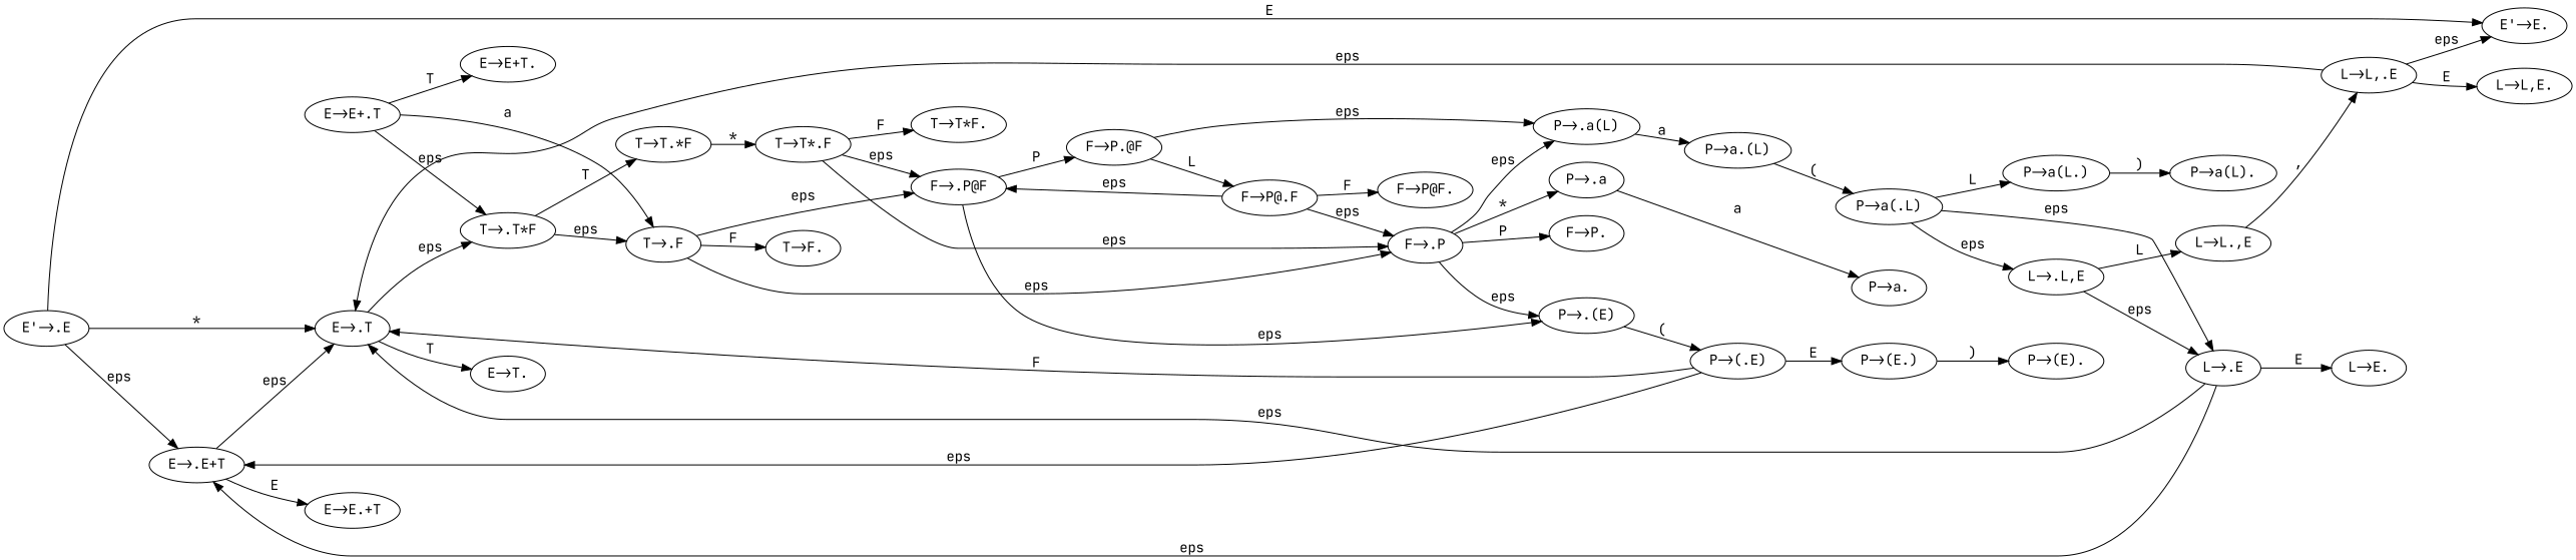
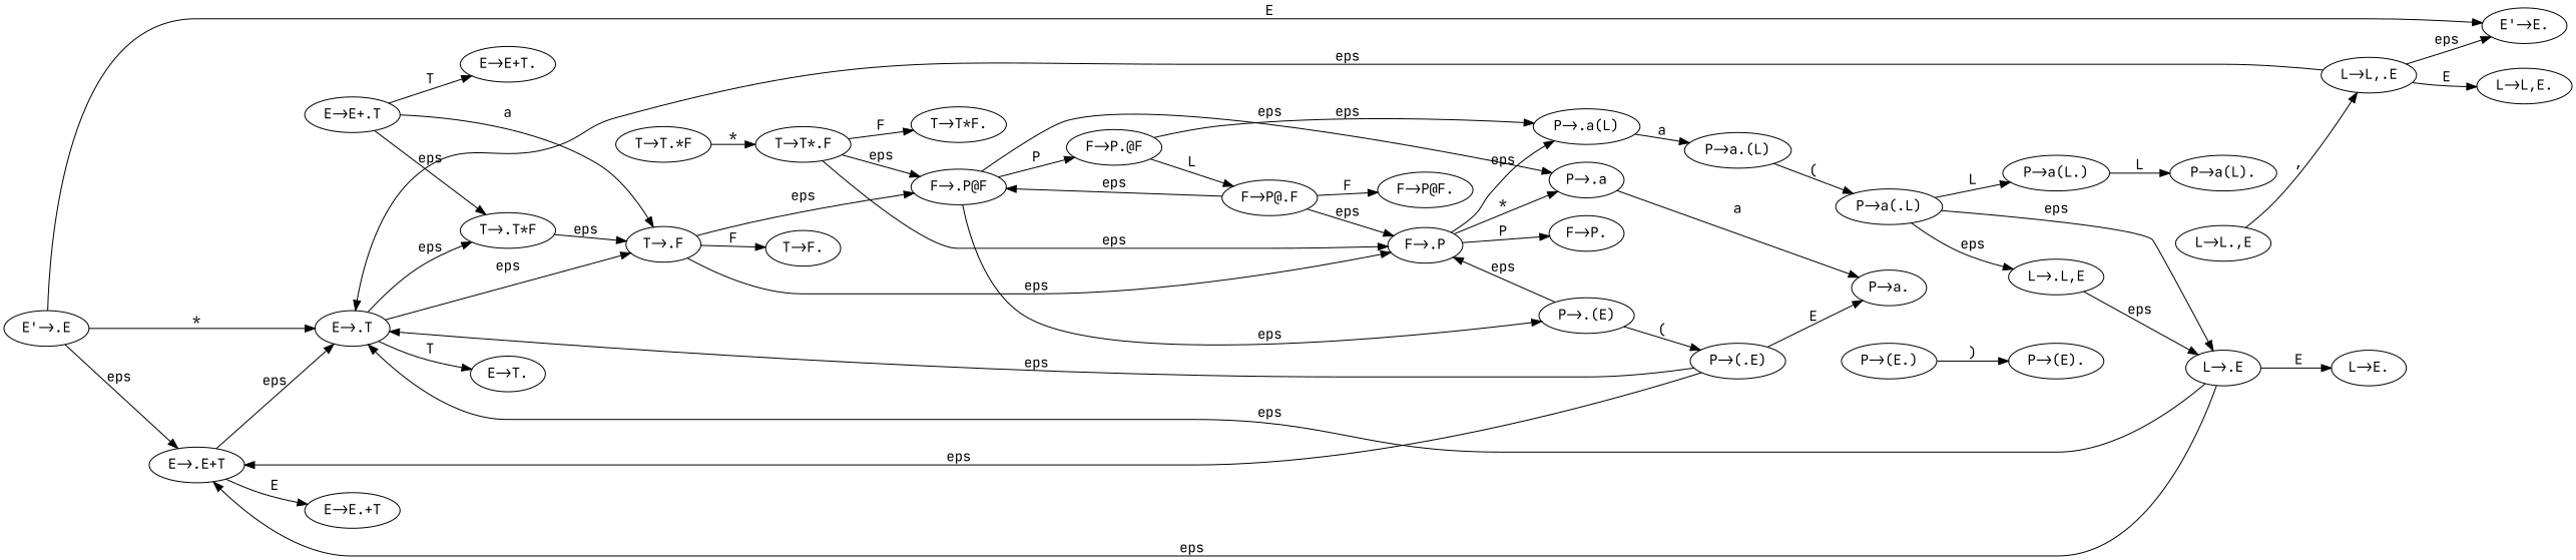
  digraph {
    fontname="JetBrains Mono"
    rankdir=LR
    node [fontname="JetBrains Mono"]
    edge [fontname="JetBrains Mono"]
    "E'->.E"
    "E'->E."
    "E->.E+T"
    "E->.T"
    "E->E.+T"
    "E->T."
    "T->.T*F"
    "T->.F"
    "T->T.*F"
    "T->F."
    "F->.P@F"
    "F->.P"
    "E->E+.T"
    "E->E+T."
    "T->T*.F"
    "F->P.@F"
    "P->.(E)"
    "P->.a"
    "P->.a(L)"
    "F->P."
    "T->T*F."
    "F->P@.F"
    "P->(.E)"
    "P->a."
    "P->a.(L)"
    "F->P@F."
    "P->(E.)"
    "P->a(.L)"
    "P->(E)."
    "P->a(L.)"
    "L->.L,E"
    "L->.E"
    "P->a(L)."
    "L->L.,E"
    "L->E."
    "L->L,.E"
    "L->L,E."
    "E'->.E" -> "E'->E." [label=E]
    "E'->.E" -> "E->.E+T" [label=eps]
    "E'->.E" -> "E->.T" [label="*"]
    "E->.E+T" -> "E->.T" [label=eps]
    "E->.E+T" -> "E->E.+T" [label=E]
    "E->.T" -> "E->T." [label=T]
    "E->.T" -> "T->.T*F" [label=eps]
+   "E->.T" -> "T->.F" [label=eps]
    "T->.T*F" -> "T->.F" [label=eps]
-   "T->.T*F" -> "T->T.*F" [label=T]
    "T->.F" -> "T->F." [label=F]
    "T->.F" -> "F->.P@F" [label=eps]
    "T->.F" -> "F->.P" [label=eps]
    "T->T.*F" -> "T->T*.F" [label="*"]
    "F->.P@F" -> "F->P.@F" [label=P]
    "F->.P@F" -> "P->.(E)" [label=eps]
-   "F->.P" -> "P->.(E)" [label=eps]
+   "F->.P@F" -> "P->.a" [label=eps]
+   "P->.(E)" -> "F->.P" [label=eps]
    "F->.P" -> "P->.a" [label="*"]
    "F->.P" -> "P->.a(L)" [label=eps]
    "F->.P" -> "F->P." [label=P]
    "E->E+.T" -> "T->.T*F" [label=eps]
    "E->E+.T" -> "T->.F" [label=a]
    "E->E+.T" -> "E->E+T." [label=T]
    "T->T*.F" -> "F->.P@F" [label=eps]
    "T->T*.F" -> "F->.P" [label=eps]
    "T->T*.F" -> "T->T*F." [label=F]
    "F->P.@F" -> "P->.a(L)" [label=eps]
    "F->P.@F" -> "F->P@.F" [label=L]
    "P->.(E)" -> "P->(.E)" [label="("]
    "P->.a" -> "P->a." [label=a]
    "P->.a(L)" -> "P->a.(L)" [label=a]
    "F->P@.F" -> "F->.P@F" [label=eps]
    "F->P@.F" -> "F->.P" [label=eps]
    "F->P@.F" -> "F->P@F." [label=F]
    "P->(.E)" -> "E->.E+T" [label=eps]
-   "P->(.E)" -> "E->.T" [label=F]
-   "P->(.E)" -> "P->(E.)" [label=E]
+   "P->(.E)" -> "E->.T" [label=eps]
+   "P->(.E)" -> "P->a." [label=E]
    "P->a.(L)" -> "P->a(.L)" [label="("]
    "P->(E.)" -> "P->(E)." [label=")"]
    "P->a(.L)" -> "P->a(L.)" [label=L]
    "P->a(.L)" -> "L->.L,E" [label=eps]
    "P->a(.L)" -> "L->.E" [label=eps]
-   "P->a(L.)" -> "P->a(L)." [label=")"]
+   "P->a(L.)" -> "P->a(L)." [label=L]
    "L->.L,E" -> "L->.E" [label=eps]
-   "L->.L,E" -> "L->L.,E" [label=L]
    "L->.E" -> "E->.E+T" [label=eps]
    "L->.E" -> "E->.T" [label=eps]
    "L->.E" -> "L->E." [label=E]
    "L->L.,E" -> "L->L,.E" [label=","]
    "L->L,.E" -> "E'->E." [label=eps]
    "L->L,.E" -> "E->.T" [label=eps]
    "L->L,.E" -> "L->L,E." [label=E]
  }
